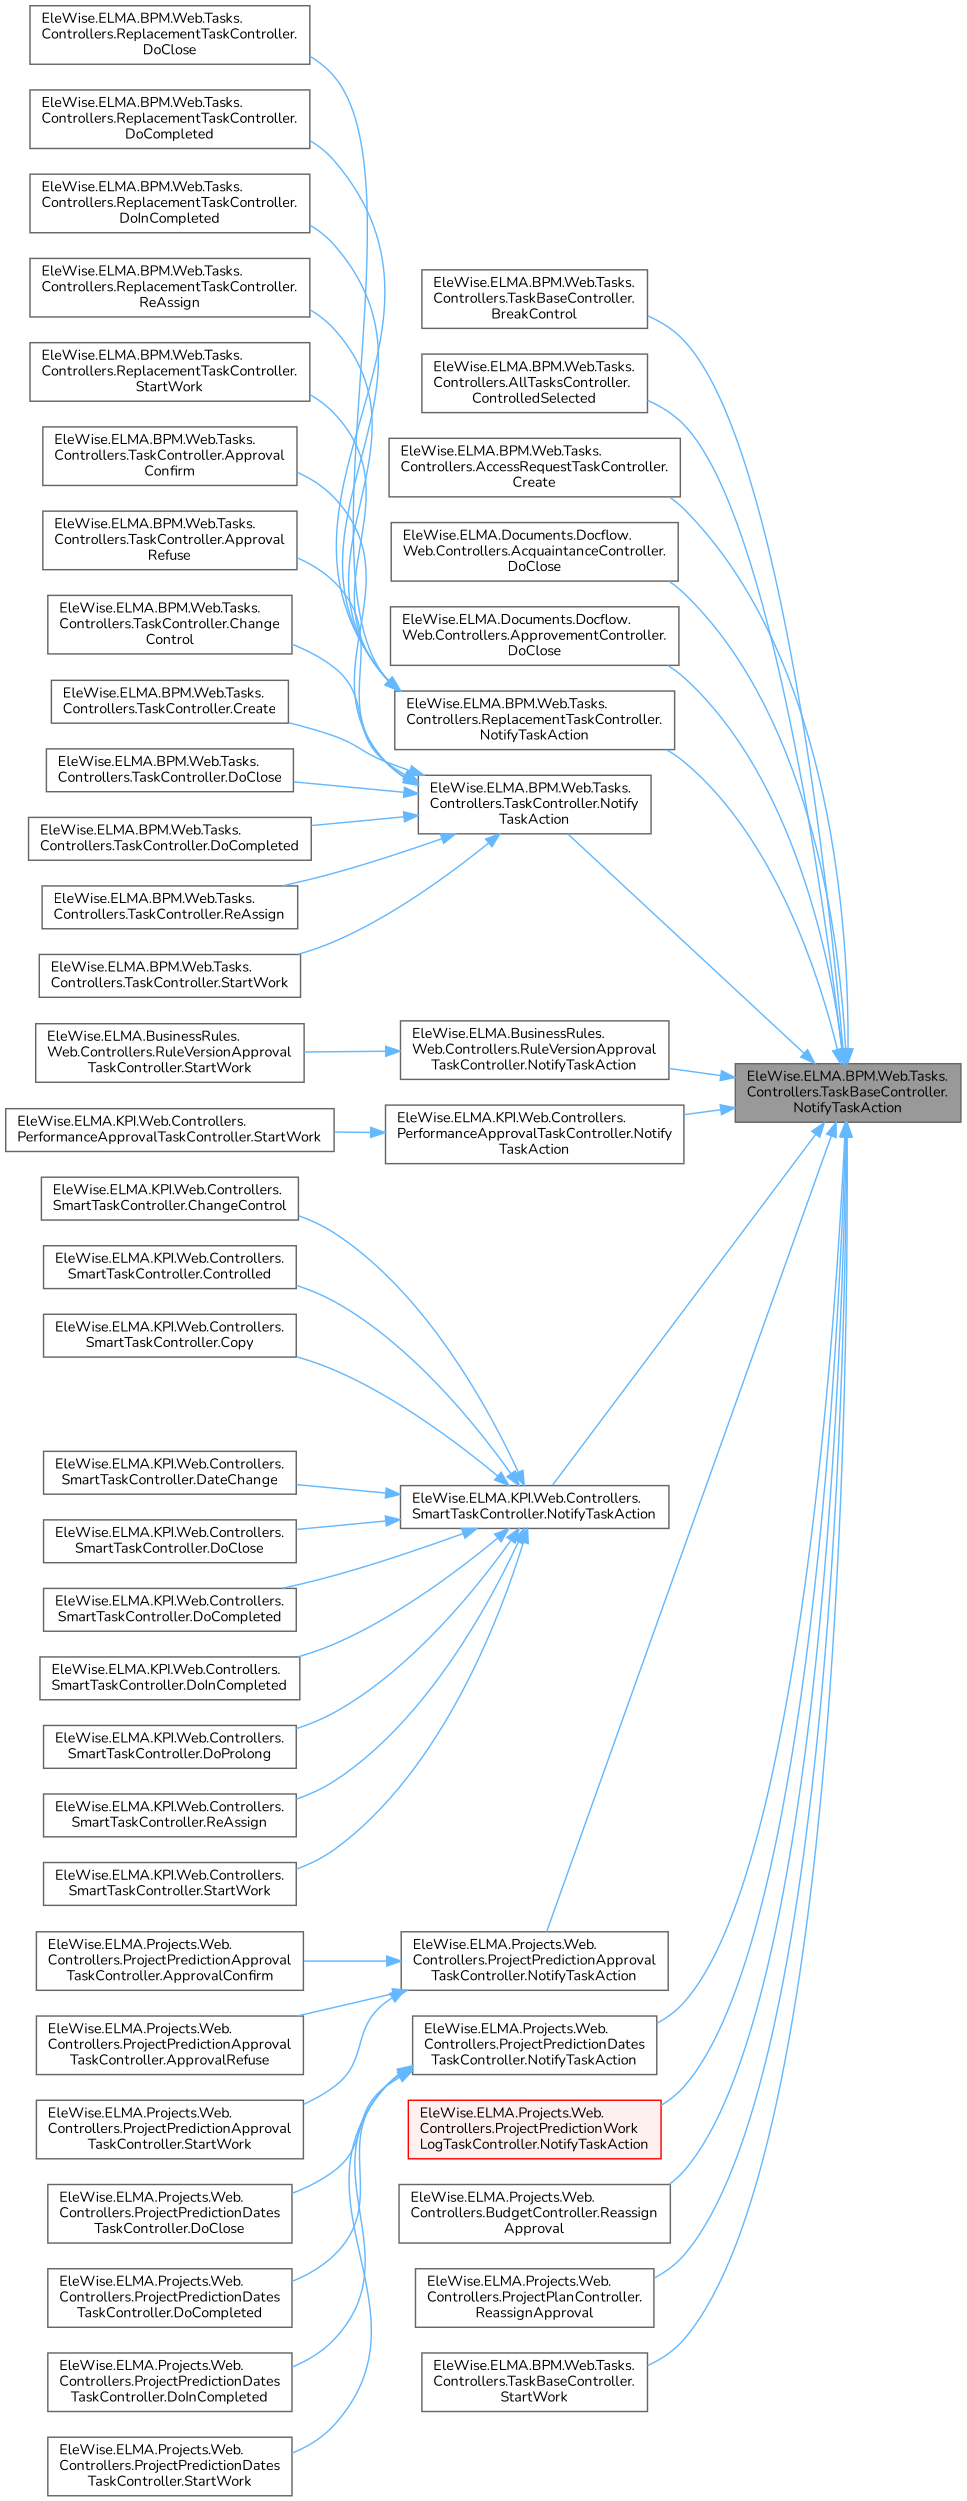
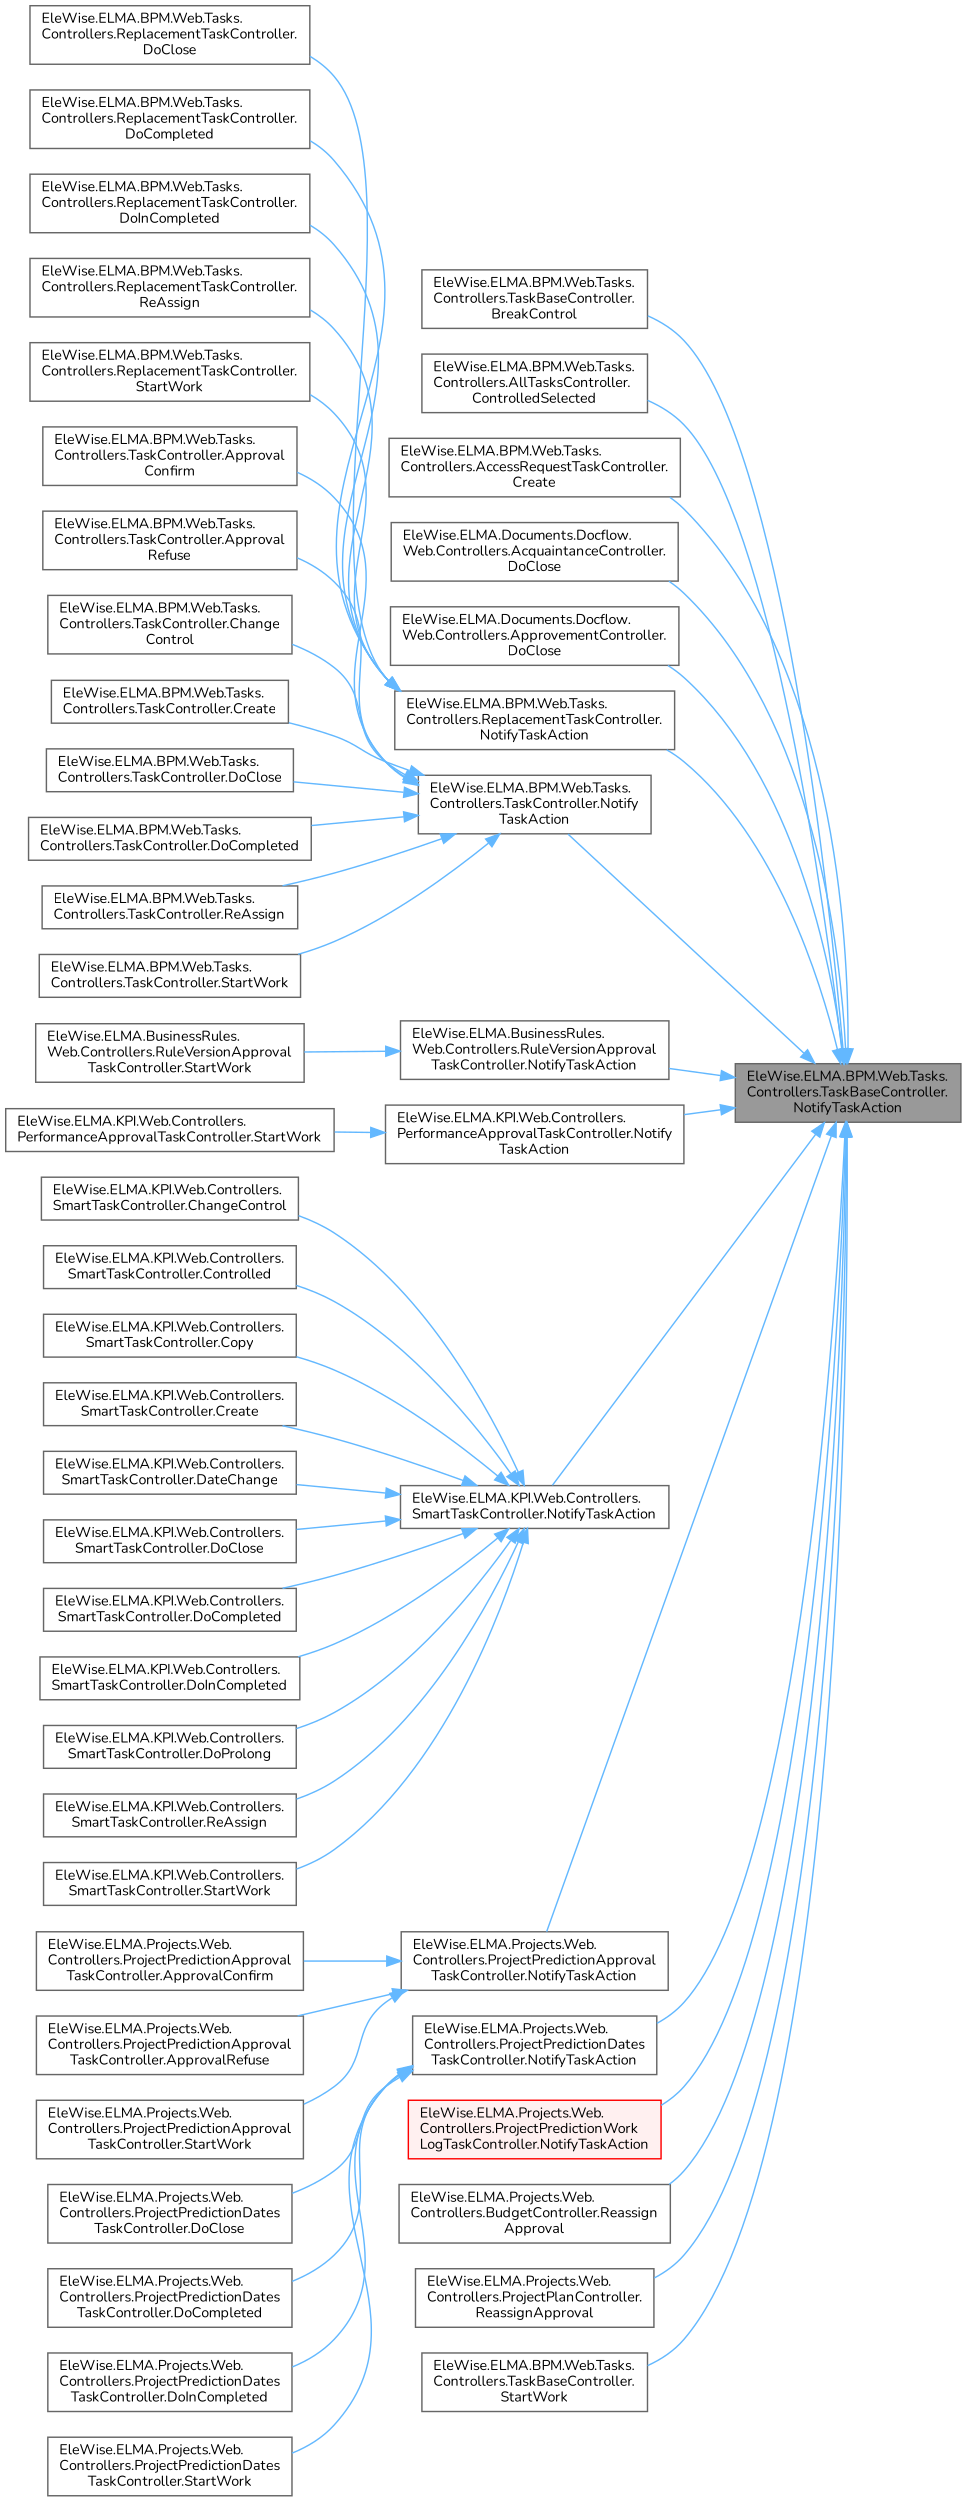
  digraph {
    rankdir=RL
    fontname=Nunito
    node [color=grey40 fillcolor=white fontname=Nunito fontsize=10 shape=box style=filled]
    edge [color=steelblue1 dir=back fontname=Nunito fontsize=10 labelfontname=Helvetica labelfontsize=10 style=solid]
    n1 [color=gray40 fillcolor=grey60 fontcolor=black height=0.2 label="EleWise.ELMA.BPM.Web.Tasks.\lControllers.TaskBaseController.\lNotifyTaskAction" width=0.4]
    n2 [height=0.2 label="EleWise.ELMA.BPM.Web.Tasks.\lControllers.TaskBaseController.\lBreakControl" width=0.4]
    n3 [height=0.2 label="EleWise.ELMA.BPM.Web.Tasks.\lControllers.AllTasksController.\lControlledSelected" width=0.4]
    n4 [height=0.2 label="EleWise.ELMA.BPM.Web.Tasks.\lControllers.AccessRequestTaskController.\lCreate" width=0.4]
    n5 [height=0.2 label="EleWise.ELMA.Documents.Docflow.\lWeb.Controllers.AcquaintanceController.\lDoClose" width=0.4]
    n6 [height=0.2 label="EleWise.ELMA.Documents.Docflow.\lWeb.Controllers.ApprovementController.\lDoClose" width=0.4]
    n7 [height=0.2 label="EleWise.ELMA.BPM.Web.Tasks.\lControllers.ReplacementTaskController.\lNotifyTaskAction" width=0.4]
    n8 [height=0.2 label="EleWise.ELMA.BPM.Web.Tasks.\lControllers.TaskController.Notify\lTaskAction" width=0.4]
    n9 [height=0.2 label="EleWise.ELMA.BusinessRules.\lWeb.Controllers.RuleVersionApproval\lTaskController.NotifyTaskAction" width=0.4]
    n10 [height=0.2 label="EleWise.ELMA.KPI.Web.Controllers.\lPerformanceApprovalTaskController.Notify\lTaskAction" width=0.4]
    n11 [height=0.2 label="EleWise.ELMA.KPI.Web.Controllers.\lSmartTaskController.NotifyTaskAction" width=0.4]
    n12 [height=0.2 label="EleWise.ELMA.Projects.Web.\lControllers.ProjectPredictionApproval\lTaskController.NotifyTaskAction" width=0.4]
    n13 [height=0.2 label="EleWise.ELMA.Projects.Web.\lControllers.ProjectPredictionDates\lTaskController.NotifyTaskAction" width=0.4]
    n14 [color=red fillcolor="#FFF0F0" height=0.2 label="EleWise.ELMA.Projects.Web.\lControllers.ProjectPredictionWork\lLogTaskController.NotifyTaskAction" width=0.4]
    n15 [height=0.2 label="EleWise.ELMA.Projects.Web.\lControllers.BudgetController.Reassign\lApproval" width=0.4]
    n16 [height=0.2 label="EleWise.ELMA.Projects.Web.\lControllers.ProjectPlanController.\lReassignApproval" width=0.4]
    n17 [height=0.2 label="EleWise.ELMA.BPM.Web.Tasks.\lControllers.TaskBaseController.\lStartWork" width=0.4]
    n18 [height=0.2 label="EleWise.ELMA.BPM.Web.Tasks.\lControllers.ReplacementTaskController.\lDoClose" width=0.4]
    n19 [height=0.2 label="EleWise.ELMA.BPM.Web.Tasks.\lControllers.ReplacementTaskController.\lDoCompleted" width=0.4]
    n20 [height=0.2 label="EleWise.ELMA.BPM.Web.Tasks.\lControllers.ReplacementTaskController.\lDoInCompleted" width=0.4]
    n21 [height=0.2 label="EleWise.ELMA.BPM.Web.Tasks.\lControllers.ReplacementTaskController.\lReAssign" width=0.4]
    n22 [height=0.2 label="EleWise.ELMA.BPM.Web.Tasks.\lControllers.ReplacementTaskController.\lStartWork" width=0.4]
    n23 [height=0.2 label="EleWise.ELMA.BPM.Web.Tasks.\lControllers.TaskController.Approval\lConfirm" width=0.4]
    n24 [height=0.2 label="EleWise.ELMA.BPM.Web.Tasks.\lControllers.TaskController.Approval\lRefuse" width=0.4]
    n25 [height=0.2 label="EleWise.ELMA.BPM.Web.Tasks.\lControllers.TaskController.Change\lControl" width=0.4]
    n26 [height=0.2 label="EleWise.ELMA.BPM.Web.Tasks.\lControllers.TaskController.Create" width=0.4]
    n27 [height=0.2 label="EleWise.ELMA.BPM.Web.Tasks.\lControllers.TaskController.DoClose" width=0.4]
    n28 [height=0.2 label="EleWise.ELMA.BPM.Web.Tasks.\lControllers.TaskController.DoCompleted" width=0.4]
    n29 [height=0.2 label="EleWise.ELMA.BPM.Web.Tasks.\lControllers.TaskController.ReAssign" width=0.4]
    n30 [height=0.2 label="EleWise.ELMA.BPM.Web.Tasks.\lControllers.TaskController.StartWork" width=0.4]
    n31 [height=0.2 label="EleWise.ELMA.BusinessRules.\lWeb.Controllers.RuleVersionApproval\lTaskController.StartWork" width=0.4]
    n32 [height=0.2 label="EleWise.ELMA.KPI.Web.Controllers.\lPerformanceApprovalTaskController.StartWork" width=0.4]
    n33 [height=0.2 label="EleWise.ELMA.KPI.Web.Controllers.\lSmartTaskController.ChangeControl" width=0.4]
    n34 [height=0.2 label="EleWise.ELMA.KPI.Web.Controllers.\lSmartTaskController.Controlled" width=0.4]
    n35 [height=0.2 label="EleWise.ELMA.KPI.Web.Controllers.\lSmartTaskController.Copy" width=0.4]
+   n36 [height=0.2 label="EleWise.ELMA.KPI.Web.Controllers.\lSmartTaskController.Create" width=0.4]
    n37 [height=0.2 label="EleWise.ELMA.KPI.Web.Controllers.\lSmartTaskController.DateChange" width=0.4]
    n38 [height=0.2 label="EleWise.ELMA.KPI.Web.Controllers.\lSmartTaskController.DoClose" width=0.4]
    n39 [height=0.2 label="EleWise.ELMA.KPI.Web.Controllers.\lSmartTaskController.DoCompleted" width=0.4]
    n40 [height=0.2 label="EleWise.ELMA.KPI.Web.Controllers.\lSmartTaskController.DoInCompleted" width=0.4]
    n41 [height=0.2 label="EleWise.ELMA.KPI.Web.Controllers.\lSmartTaskController.DoProlong" width=0.4]
    n42 [height=0.2 label="EleWise.ELMA.KPI.Web.Controllers.\lSmartTaskController.ReAssign" width=0.4]
    n43 [height=0.2 label="EleWise.ELMA.KPI.Web.Controllers.\lSmartTaskController.StartWork" width=0.4]
    n44 [height=0.2 label="EleWise.ELMA.Projects.Web.\lControllers.ProjectPredictionApproval\lTaskController.ApprovalConfirm" width=0.4]
    n45 [height=0.2 label="EleWise.ELMA.Projects.Web.\lControllers.ProjectPredictionApproval\lTaskController.ApprovalRefuse" width=0.4]
    n46 [height=0.2 label="EleWise.ELMA.Projects.Web.\lControllers.ProjectPredictionApproval\lTaskController.StartWork" width=0.4]
    n47 [height=0.2 label="EleWise.ELMA.Projects.Web.\lControllers.ProjectPredictionDates\lTaskController.DoClose" width=0.4]
    n48 [height=0.2 label="EleWise.ELMA.Projects.Web.\lControllers.ProjectPredictionDates\lTaskController.DoCompleted" width=0.4]
    n49 [height=0.2 label="EleWise.ELMA.Projects.Web.\lControllers.ProjectPredictionDates\lTaskController.DoInCompleted" width=0.4]
    n50 [height=0.2 label="EleWise.ELMA.Projects.Web.\lControllers.ProjectPredictionDates\lTaskController.StartWork" width=0.4]
    n1 -> n2
    n1 -> n3
    n1 -> n4
    n1 -> n5
    n1 -> n6
    n1 -> n7
    n1 -> n8
    n1 -> n9
    n1 -> n10
    n1 -> n11
    n1 -> n12
    n1 -> n13
    n1 -> n14
    n1 -> n15
    n1 -> n16
    n1 -> n17
    n7 -> n18
    n7 -> n19
    n7 -> n20
    n7 -> n21
    n7 -> n22
    n8 -> n23
    n8 -> n24
    n8 -> n25
    n8 -> n26
    n8 -> n27
    n8 -> n28
    n8 -> n29
    n8 -> n30
    n9 -> n31
    n10 -> n32
    n11 -> n33
    n11 -> n34
    n11 -> n35
+   n11 -> n36
    n11 -> n37
    n11 -> n38
    n11 -> n39
    n11 -> n40
    n11 -> n41
    n11 -> n42
    n11 -> n43
    n12 -> n44
    n12 -> n45
    n12 -> n46
    n13 -> n47
    n13 -> n48
    n13 -> n49
    n13 -> n50
  }
